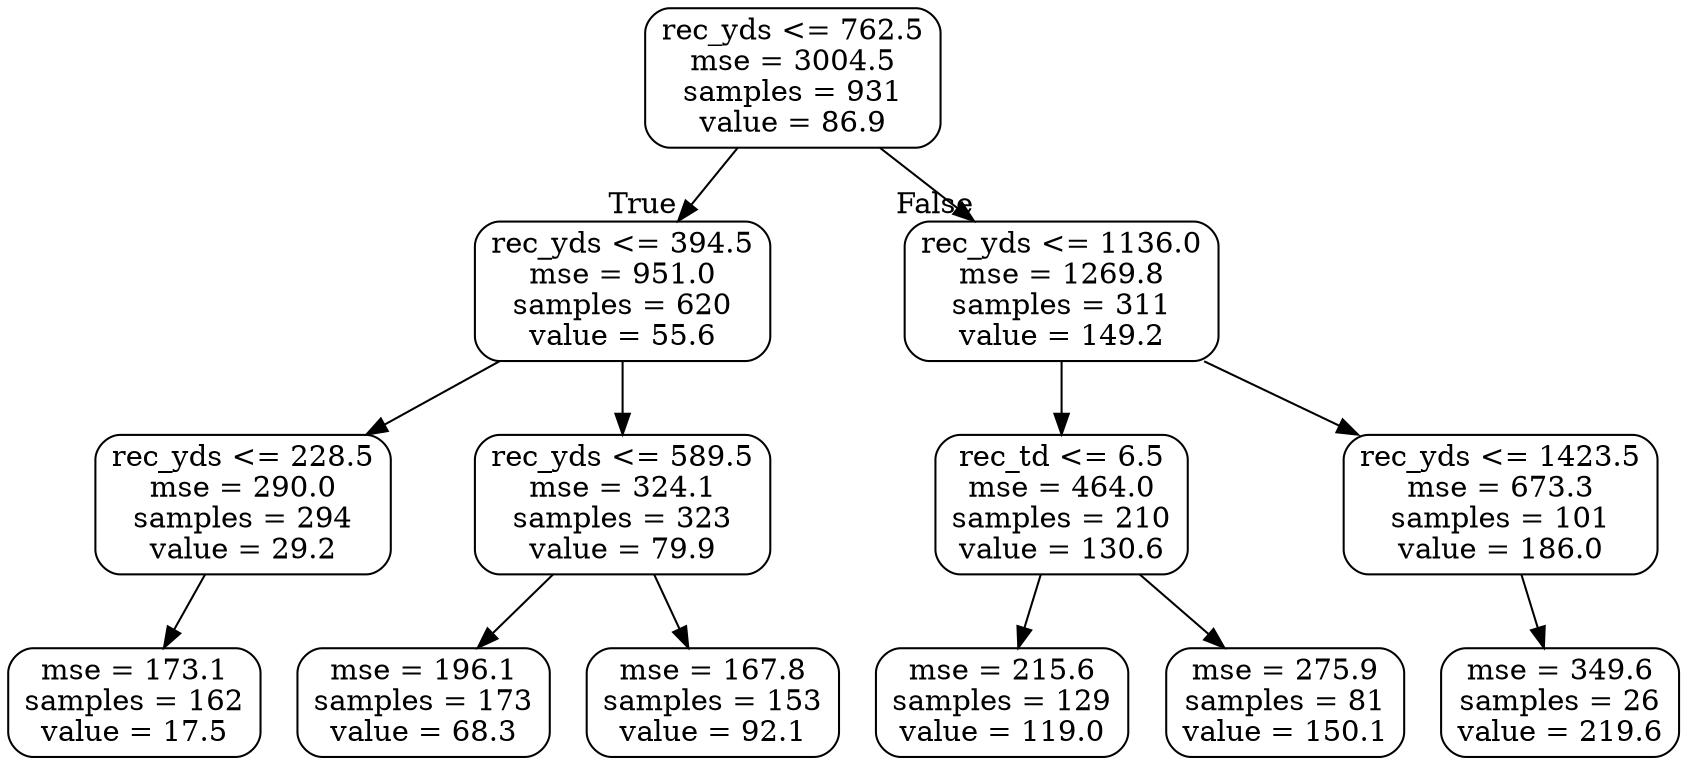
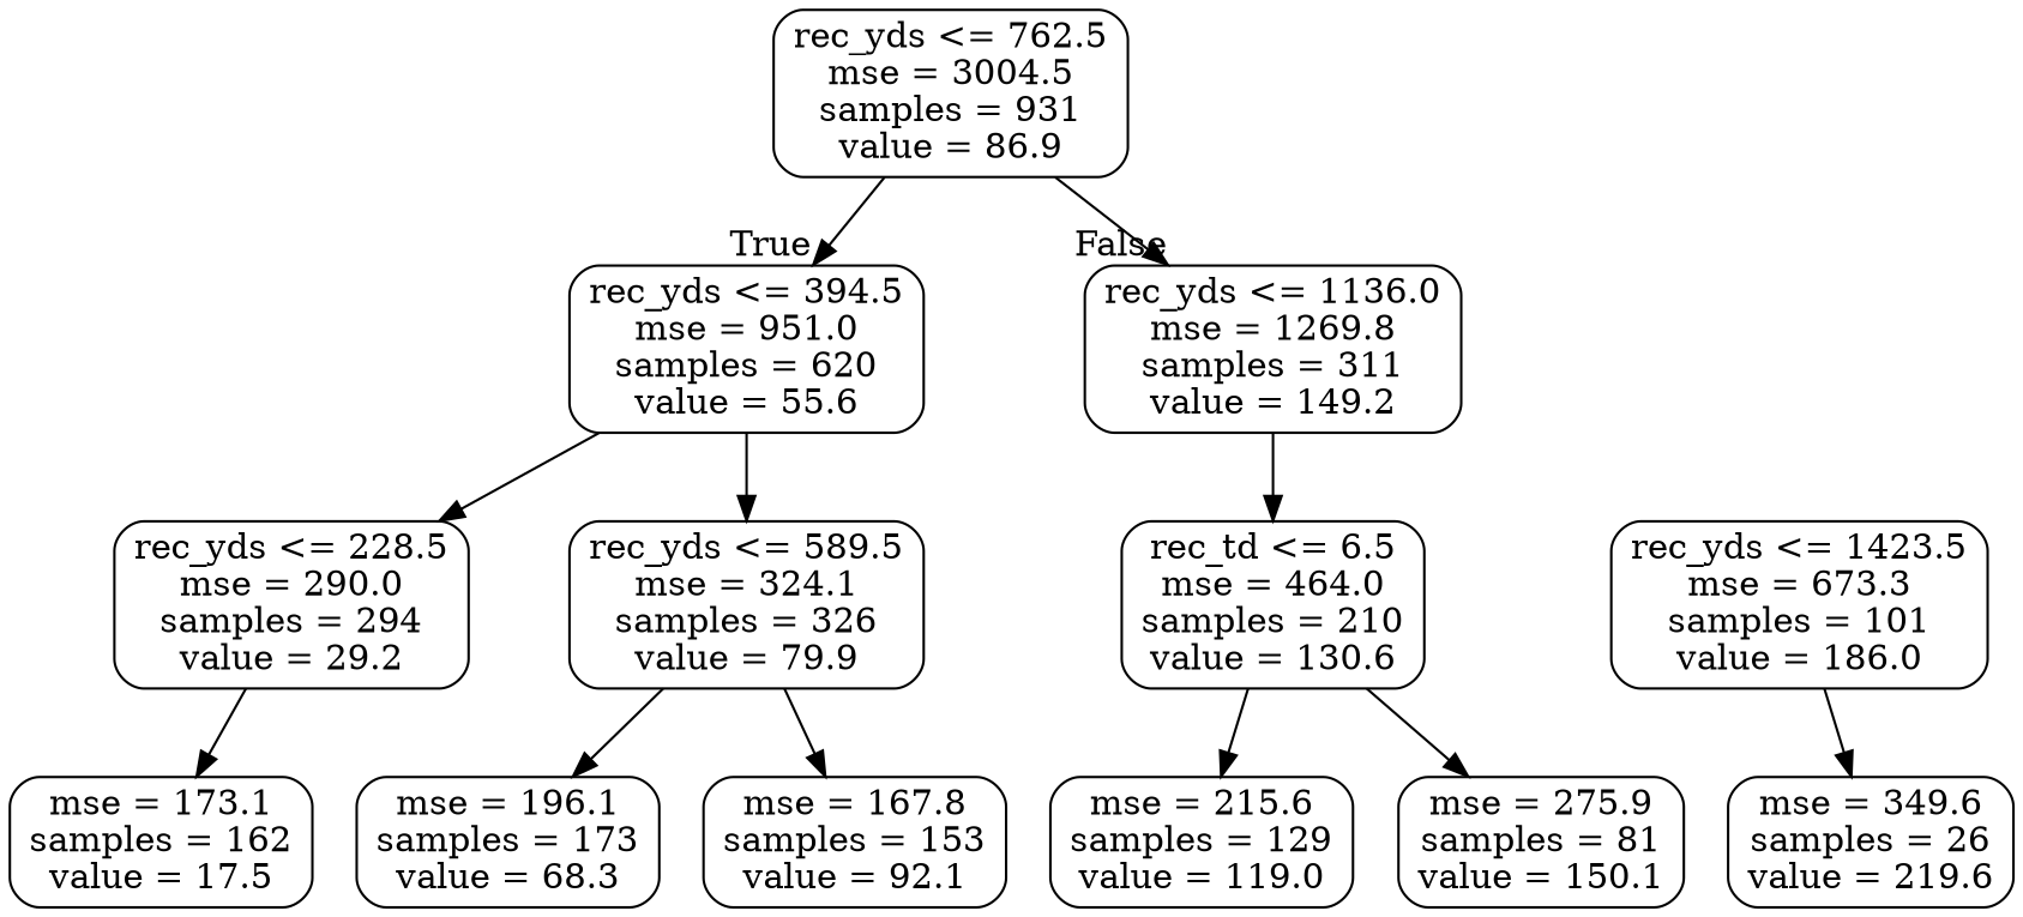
  digraph {
    fontname="DejaVu Serif"
    node [color=black fontname="DejaVu Serif" shape=box style=rounded]
    edge [fontname="DejaVu Serif"]
    n1 [label="rec_yds <= 762.5\nmse = 3004.5\nsamples = 931\nvalue = 86.9"]
    n2 [label="rec_yds <= 394.5\nmse = 951.0\nsamples = 620\nvalue = 55.6"]
    n3 [label="rec_yds <= 1136.0\nmse = 1269.8\nsamples = 311\nvalue = 149.2"]
    n4 [label="rec_yds <= 228.5\nmse = 290.0\nsamples = 294\nvalue = 29.2"]
-   n5 [label="rec_yds <= 589.5\nmse = 324.1\nsamples = 323\nvalue = 79.9"]
+   n5 [label="rec_yds <= 589.5\nmse = 324.1\nsamples = 326\nvalue = 79.9"]
    n6 [label="rec_td <= 6.5\nmse = 464.0\nsamples = 210\nvalue = 130.6"]
    n7 [label="rec_yds <= 1423.5\nmse = 673.3\nsamples = 101\nvalue = 186.0"]
    n8 [label="mse = 173.1\nsamples = 162\nvalue = 17.5"]
    n9 [label="mse = 196.1\nsamples = 173\nvalue = 68.3"]
    n10 [label="mse = 167.8\nsamples = 153\nvalue = 92.1"]
    n11 [label="mse = 215.6\nsamples = 129\nvalue = 119.0"]
    n12 [label="mse = 275.9\nsamples = 81\nvalue = 150.1"]
    n13 [label="mse = 349.6\nsamples = 26\nvalue = 219.6"]
    n1 -> n2 [headlabel=True labelangle=45 labeldistance=2.5]
    n1 -> n3 [headlabel=False labelangle=-45 labeldistance=2.5]
    n2 -> n4
    n2 -> n5
    n3 -> n6
-   n3 -> n7
    n4 -> n8
    n5 -> n9
    n5 -> n10
    n6 -> n11
    n6 -> n12
    n7 -> n13
  }
